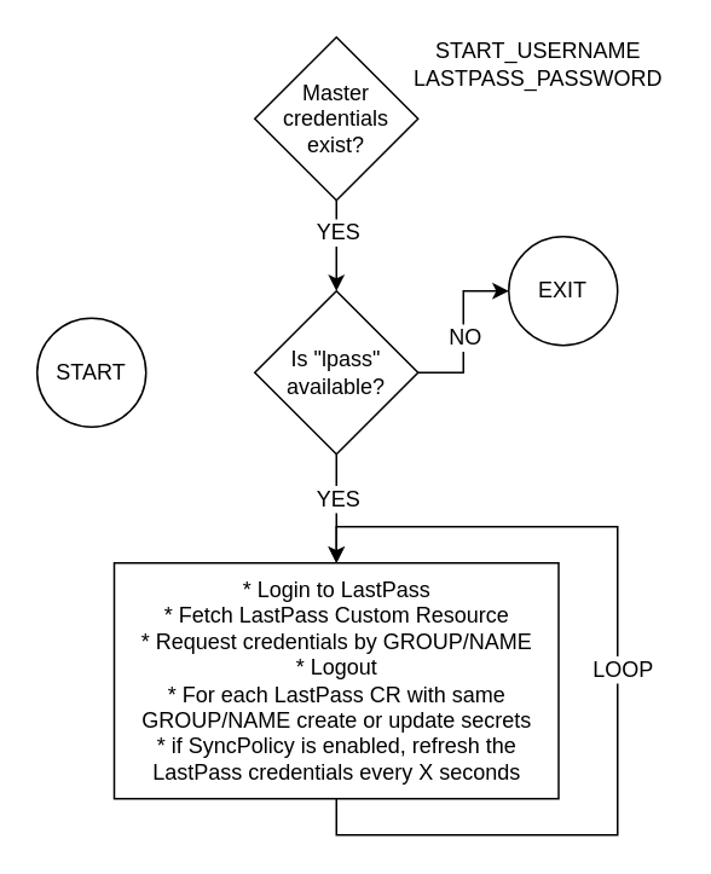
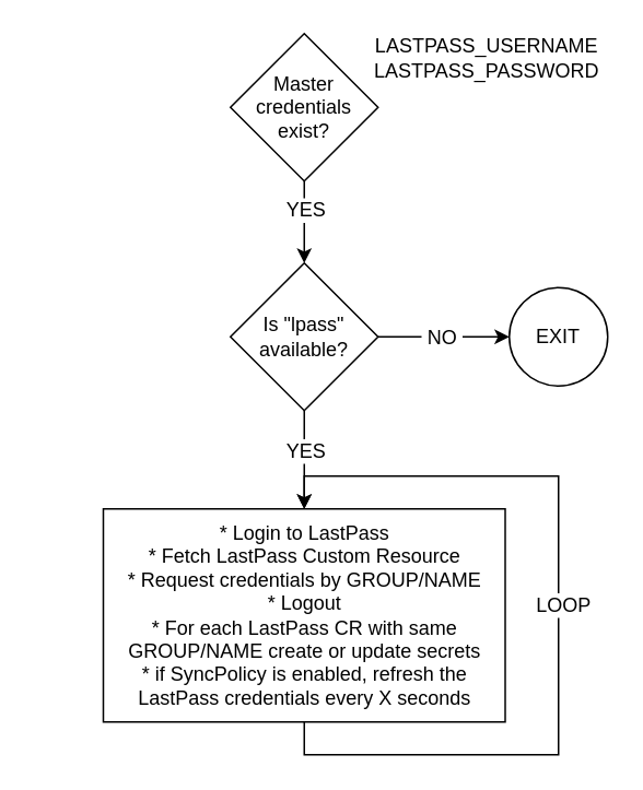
  <mxCell id="0" />
  <mxCell id="1" parent="0" />
- <mxCell id="2" value="START&lt;br&gt;" style="ellipse;whiteSpace=wrap;html=1;aspect=fixed;" vertex="1" parent="1"><mxGeometry x="20" y="175" width="60" height="60" as="geometry" /></mxCell>
- <mxCell id="3" value="EXIT&lt;br&gt;" style="ellipse;whiteSpace=wrap;html=1;aspect=fixed;" vertex="1" parent="1"><mxGeometry x="280" y="130" width="60" height="60" as="geometry" /></mxCell>
+ <mxCell id="3" value="EXIT&lt;br&gt;" style="ellipse;whiteSpace=wrap;html=1;aspect=fixed;" vertex="1" parent="1"><mxGeometry x="310" y="175" width="60" height="60" as="geometry" /></mxCell>
  <mxCell id="4" style="edgeStyle=orthogonalEdgeStyle;rounded=0;orthogonalLoop=1;jettySize=auto;html=1;exitX=0.5;exitY=1;exitDx=0;exitDy=0;entryX=0.5;entryY=0;entryDx=0;entryDy=0;" edge="1" parent="1" source="6" target="12"><mxGeometry relative="1" as="geometry" /></mxCell>
  <mxCell id="5" value="YES" style="text;html=1;resizable=0;points=[];align=center;verticalAlign=middle;labelBackgroundColor=#ffffff;" vertex="1" connectable="0" parent="4"><mxGeometry x="-0.311" relative="1" as="geometry"><mxPoint as="offset" /></mxGeometry></mxCell>
  <mxCell id="6" value="Master credentials exist?&lt;br&gt;" style="rhombus;whiteSpace=wrap;html=1;" vertex="1" parent="1"><mxGeometry x="140" y="20" width="90" height="90" as="geometry" /></mxCell>
- <mxCell id="7" value="START_USERNAME&lt;br&gt;LASTPASS_PASSWORD&lt;br&gt;" style="text;html=1;strokeColor=none;fillColor=none;align=center;verticalAlign=middle;whiteSpace=wrap;rounded=0;" vertex="1" parent="1"><mxGeometry x="223" y="20" width="147" height="30" as="geometry" /></mxCell>
+ <mxCell id="7" value="LASTPASS_USERNAME&lt;br&gt;LASTPASS_PASSWORD&lt;br&gt;" style="text;html=1;strokeColor=none;fillColor=none;align=center;verticalAlign=middle;whiteSpace=wrap;rounded=0;" vertex="1" parent="1"><mxGeometry x="223" y="20" width="147" height="30" as="geometry" /></mxCell>
  <mxCell id="8" style="edgeStyle=orthogonalEdgeStyle;rounded=0;orthogonalLoop=1;jettySize=auto;html=1;exitX=1;exitY=0.5;exitDx=0;exitDy=0;entryX=0;entryY=0.5;entryDx=0;entryDy=0;" edge="1" parent="1" source="12" target="3"><mxGeometry relative="1" as="geometry" /></mxCell>
  <mxCell id="9" value="&amp;nbsp;NO&amp;nbsp;&lt;br&gt;" style="text;html=1;resizable=0;points=[];align=center;verticalAlign=middle;labelBackgroundColor=#ffffff;" vertex="1" connectable="0" parent="8"><mxGeometry x="-0.049" relative="1" as="geometry"><mxPoint as="offset" /></mxGeometry></mxCell>
  <mxCell id="10" style="edgeStyle=orthogonalEdgeStyle;rounded=0;orthogonalLoop=1;jettySize=auto;html=1;exitX=0.5;exitY=1;exitDx=0;exitDy=0;entryX=0.5;entryY=0;entryDx=0;entryDy=0;" edge="1" parent="1" source="12" target="13"><mxGeometry relative="1" as="geometry" /></mxCell>
  <mxCell id="11" value="YES" style="text;html=1;resizable=0;points=[];align=center;verticalAlign=middle;labelBackgroundColor=#ffffff;" vertex="1" connectable="0" parent="10"><mxGeometry x="-0.2" relative="1" as="geometry"><mxPoint as="offset" /></mxGeometry></mxCell>
  <mxCell id="12" value="Is &quot;lpass&quot;&lt;br&gt;available?&lt;br&gt;" style="rhombus;whiteSpace=wrap;html=1;" vertex="1" parent="1"><mxGeometry x="140" y="160" width="90" height="90" as="geometry" /></mxCell>
  <mxCell id="13" value="* Login to LastPass&lt;br&gt;* Fetch LastPass Custom Resource&lt;br&gt;* Request credentials by GROUP/NAME&lt;br&gt;* Logout&lt;br&gt;* For each LastPass CR with same GROUP/NAME create or update secrets&lt;br&gt;* if SyncPolicy is enabled, refresh the LastPass credentials every X seconds&lt;br&gt;" style="rounded=0;whiteSpace=wrap;html=1;align=center;" vertex="1" parent="1"><mxGeometry x="62.5" y="310" width="245" height="130" as="geometry" /></mxCell>
  <mxCell id="14" style="edgeStyle=orthogonalEdgeStyle;orthogonalLoop=1;jettySize=auto;html=1;exitX=0.5;exitY=1;exitDx=0;exitDy=0;entryX=0.5;entryY=0;entryDx=0;entryDy=0;rounded=0;" edge="1" parent="1" source="13" target="13"><mxGeometry relative="1" as="geometry"><Array as="points"><mxPoint x="185" y="460" /><mxPoint x="340" y="460" /><mxPoint x="340" y="290" /><mxPoint x="185" y="290" /></Array></mxGeometry></mxCell>
  <mxCell id="15" value="LOOP" style="text;html=1;resizable=0;points=[];align=center;verticalAlign=middle;labelBackgroundColor=#ffffff;" vertex="1" connectable="0" parent="14"><mxGeometry x="0.025" y="-2" relative="1" as="geometry"><mxPoint as="offset" /></mxGeometry></mxCell>
